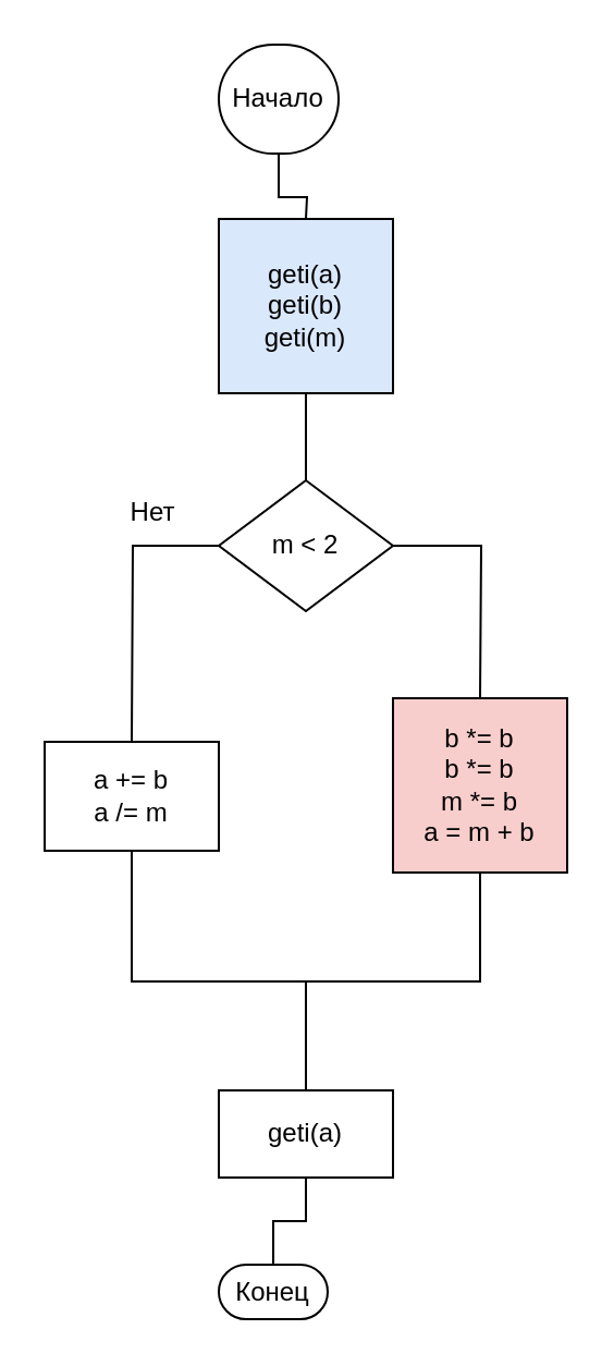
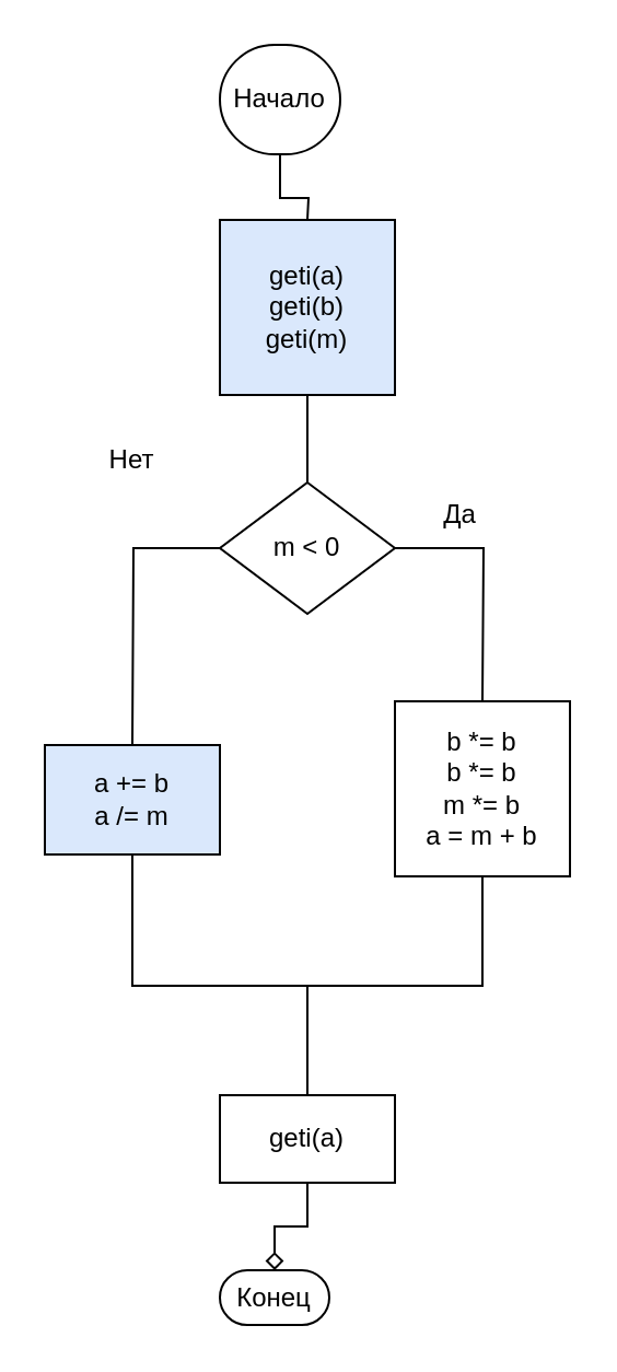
  <mxCell id="0" />
  <mxCell id="1" parent="0" />
  <mxCell id="2" style="edgeStyle=orthogonalEdgeStyle;rounded=0;orthogonalLoop=1;jettySize=auto;html=1;endArrow=none;endFill=0;" edge="1" parent="1" source="3"><mxGeometry relative="1" as="geometry"><mxPoint x="140" y="100" as="targetPoint" /></mxGeometry></mxCell>
  <mxCell id="3" value="Начало" style="rounded=1;whiteSpace=wrap;html=1;arcSize=50;" vertex="1" parent="1"><mxGeometry x="100" y="20" width="55" height="50" as="geometry" /></mxCell>
  <mxCell id="4" style="edgeStyle=orthogonalEdgeStyle;rounded=0;orthogonalLoop=1;jettySize=auto;html=1;endArrow=none;endFill=0;" edge="1" parent="1" source="5"><mxGeometry relative="1" as="geometry"><mxPoint x="140" y="220" as="targetPoint" /></mxGeometry></mxCell>
  <mxCell id="5" value="geti(a)&lt;br&gt;geti(b)&lt;br&gt;geti(m)" style="whiteSpace=wrap;html=1;aspect=fixed;fillColor=#dae8fc;" vertex="1" parent="1"><mxGeometry x="100" y="100" width="80" height="80" as="geometry" /></mxCell>
  <mxCell id="6" style="edgeStyle=orthogonalEdgeStyle;rounded=0;orthogonalLoop=1;jettySize=auto;html=1;endArrow=none;endFill=0;" edge="1" parent="1" source="8"><mxGeometry relative="1" as="geometry"><mxPoint x="220" y="320" as="targetPoint" /></mxGeometry></mxCell>
  <mxCell id="7" style="edgeStyle=orthogonalEdgeStyle;rounded=0;orthogonalLoop=1;jettySize=auto;html=1;endArrow=none;endFill=0;" edge="1" parent="1" source="8"><mxGeometry relative="1" as="geometry"><mxPoint x="60" y="340" as="targetPoint" /></mxGeometry></mxCell>
- <mxCell id="8" value="m &amp;lt; 2" style="rhombus;whiteSpace=wrap;html=1;" vertex="1" parent="1"><mxGeometry x="100" y="220" width="80" height="60" as="geometry" /></mxCell>
+ <mxCell id="8" value="m &amp;lt; 0" style="rhombus;whiteSpace=wrap;html=1;" vertex="1" parent="1"><mxGeometry x="100" y="220" width="80" height="60" as="geometry" /></mxCell>
  <mxCell id="9" style="edgeStyle=orthogonalEdgeStyle;rounded=0;orthogonalLoop=1;jettySize=auto;html=1;endArrow=none;endFill=0;" edge="1" parent="1" source="10"><mxGeometry relative="1" as="geometry"><mxPoint x="140" y="500" as="targetPoint" /><Array as="points"><mxPoint x="60" y="450" /><mxPoint x="140" y="450" /><mxPoint x="140" y="500" /></Array></mxGeometry></mxCell>
- <mxCell id="10" value="a += b&lt;br&gt;a /= m" style="rounded=0;whiteSpace=wrap;html=1;" vertex="1" parent="1"><mxGeometry x="20" y="340" width="80" height="50" as="geometry" /></mxCell>
+ <mxCell id="10" value="a += b&lt;br&gt;a /= m" style="rounded=0;whiteSpace=wrap;html=1;fillColor=#dae8fc;" vertex="1" parent="1"><mxGeometry x="20" y="340" width="80" height="50" as="geometry" /></mxCell>
  <mxCell id="11" style="edgeStyle=orthogonalEdgeStyle;rounded=0;orthogonalLoop=1;jettySize=auto;html=1;endArrow=none;endFill=0;" edge="1" parent="1" source="12"><mxGeometry relative="1" as="geometry"><mxPoint x="140" y="500" as="targetPoint" /><Array as="points"><mxPoint x="220" y="450" /><mxPoint x="140" y="450" /><mxPoint x="140" y="500" /></Array></mxGeometry></mxCell>
- <mxCell id="12" value="b *= b&lt;br&gt;b *= b&lt;br&gt;m *= b&lt;br&gt;a = m + b" style="rounded=0;whiteSpace=wrap;html=1;fillColor=#f8cecc;" vertex="1" parent="1"><mxGeometry x="180" y="320" width="80" height="80" as="geometry" /></mxCell>
- <mxCell id="13" style="edgeStyle=orthogonalEdgeStyle;rounded=0;orthogonalLoop=1;jettySize=auto;html=1;entryX=0.5;entryY=0;entryDx=0;entryDy=0;endArrow=none;endFill=0;" edge="1" parent="1" source="14" target="15"><mxGeometry relative="1" as="geometry" /></mxCell>
+ <mxCell id="12" value="b *= b&lt;br&gt;b *= b&lt;br&gt;m *= b&lt;br&gt;a = m + b" style="rounded=0;whiteSpace=wrap;html=1;" vertex="1" parent="1"><mxGeometry x="180" y="320" width="80" height="80" as="geometry" /></mxCell>
+ <mxCell id="13" style="edgeStyle=orthogonalEdgeStyle;rounded=0;orthogonalLoop=1;jettySize=auto;html=1;entryX=0.5;entryY=0;entryDx=0;entryDy=0;endArrow=diamond;endFill=0;" edge="1" parent="1" source="14" target="15"><mxGeometry relative="1" as="geometry" /></mxCell>
  <mxCell id="14" value="geti(a)" style="rounded=0;whiteSpace=wrap;html=1;" vertex="1" parent="1"><mxGeometry x="100" y="500" width="80" height="40" as="geometry" /></mxCell>
  <mxCell id="15" value="Конец" style="rounded=1;whiteSpace=wrap;html=1;arcSize=50;" vertex="1" parent="1"><mxGeometry x="100" y="580" width="50" height="25" as="geometry" /></mxCell>
- <mxCell id="17" value="Нет" style="text;html=1;align=center;verticalAlign=middle;whiteSpace=wrap;rounded=0;" vertex="1" parent="1"><mxGeometry x="40" y="220" width="60" height="30" as="geometry" /></mxCell>
+ <mxCell id="16" value="Да" style="text;html=1;align=center;verticalAlign=middle;whiteSpace=wrap;rounded=0;" vertex="1" parent="1"><mxGeometry x="180" y="220" width="60" height="30" as="geometry" /></mxCell>
+ <mxCell id="17" value="Нет" style="text;html=1;align=center;verticalAlign=middle;whiteSpace=wrap;rounded=0;" vertex="1" parent="1"><mxGeometry x="30" y="195" width="60" height="30" as="geometry" /></mxCell>
